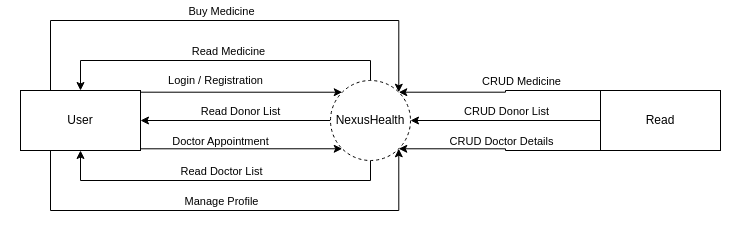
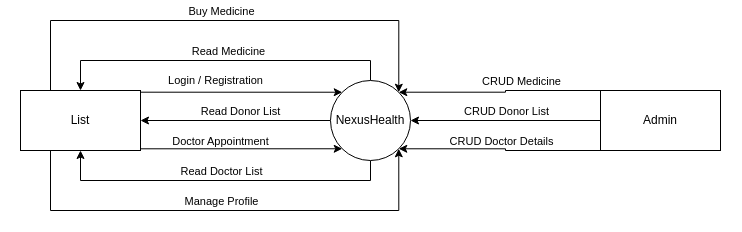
  <mxCell id="0" />
  <mxCell id="1" parent="0" />
  <mxCell id="2" style="edgeStyle=orthogonalEdgeStyle;rounded=0;orthogonalLoop=1;jettySize=auto;html=1;exitX=0.5;exitY=1;exitDx=0;exitDy=0;entryX=0.5;entryY=1;entryDx=0;entryDy=0;" edge="1" parent="1" source="8" target="17"><mxGeometry relative="1" as="geometry" /></mxCell>
  <mxCell id="3" value="Read Doctor List" style="edgeLabel;html=1;align=center;verticalAlign=middle;resizable=0;points=[];" vertex="1" connectable="0" parent="2"><mxGeometry x="0.032" y="2" relative="1" as="geometry"><mxPoint x="5" y="-12" as="offset" /></mxGeometry></mxCell>
  <mxCell id="4" style="edgeStyle=orthogonalEdgeStyle;rounded=0;orthogonalLoop=1;jettySize=auto;html=1;exitX=0;exitY=0.5;exitDx=0;exitDy=0;entryX=1;entryY=0.5;entryDx=0;entryDy=0;" edge="1" parent="1" source="8" target="17"><mxGeometry relative="1" as="geometry" /></mxCell>
  <mxCell id="5" value="Read Donor List" style="edgeLabel;html=1;align=center;verticalAlign=middle;resizable=0;points=[];" vertex="1" connectable="0" parent="4"><mxGeometry x="0.048" y="1" relative="1" as="geometry"><mxPoint x="9" y="-11" as="offset" /></mxGeometry></mxCell>
  <mxCell id="6" style="edgeStyle=orthogonalEdgeStyle;rounded=0;orthogonalLoop=1;jettySize=auto;html=1;exitX=0.5;exitY=0;exitDx=0;exitDy=0;entryX=0.5;entryY=0;entryDx=0;entryDy=0;" edge="1" parent="1" source="8" target="17"><mxGeometry relative="1" as="geometry" /></mxCell>
  <mxCell id="7" value="Read Medicine" style="edgeLabel;html=1;align=center;verticalAlign=middle;resizable=0;points=[];" vertex="1" connectable="0" parent="6"><mxGeometry x="-0.042" y="-1" relative="1" as="geometry"><mxPoint y="-9" as="offset" /></mxGeometry></mxCell>
- <mxCell id="8" value="NexusHealth" style="ellipse;whiteSpace=wrap;html=1;aspect=fixed;dashed=1;" vertex="1" parent="1"><mxGeometry x="330" y="80" width="80" height="80" as="geometry" /></mxCell>
+ <mxCell id="8" value="NexusHealth" style="ellipse;whiteSpace=wrap;html=1;aspect=fixed;" vertex="1" parent="1"><mxGeometry x="330" y="80" width="80" height="80" as="geometry" /></mxCell>
  <mxCell id="9" style="edgeStyle=orthogonalEdgeStyle;rounded=0;orthogonalLoop=1;jettySize=auto;html=1;exitX=1;exitY=0.25;exitDx=0;exitDy=0;entryX=0;entryY=0;entryDx=0;entryDy=0;" edge="1" parent="1" source="17" target="8"><mxGeometry relative="1" as="geometry"><Array as="points"><mxPoint x="140" y="92" /></Array></mxGeometry></mxCell>
  <mxCell id="10" value="Login / Registration" style="edgeLabel;html=1;align=center;verticalAlign=middle;resizable=0;points=[];" vertex="1" connectable="0" parent="9"><mxGeometry x="-0.182" relative="1" as="geometry"><mxPoint y="-12" as="offset" /></mxGeometry></mxCell>
  <mxCell id="11" style="edgeStyle=orthogonalEdgeStyle;rounded=0;orthogonalLoop=1;jettySize=auto;html=1;exitX=1;exitY=1;exitDx=0;exitDy=0;entryX=0;entryY=1;entryDx=0;entryDy=0;" edge="1" parent="1" source="17" target="8"><mxGeometry relative="1" as="geometry"><Array as="points"><mxPoint x="140" y="148" /></Array></mxGeometry></mxCell>
  <mxCell id="12" value="Doctor Appointment" style="edgeLabel;html=1;align=center;verticalAlign=middle;resizable=0;points=[];" vertex="1" connectable="0" parent="11"><mxGeometry x="-0.299" y="-1" relative="1" as="geometry"><mxPoint x="10" y="-9" as="offset" /></mxGeometry></mxCell>
  <mxCell id="13" style="edgeStyle=orthogonalEdgeStyle;rounded=0;orthogonalLoop=1;jettySize=auto;html=1;exitX=0.25;exitY=0;exitDx=0;exitDy=0;entryX=1;entryY=0;entryDx=0;entryDy=0;" edge="1" parent="1" source="17" target="8"><mxGeometry relative="1" as="geometry"><Array as="points"><mxPoint x="50" y="20" /><mxPoint x="398" y="20" /></Array></mxGeometry></mxCell>
  <mxCell id="14" value="Buy Medicine" style="edgeLabel;html=1;align=center;verticalAlign=middle;resizable=0;points=[];" vertex="1" connectable="0" parent="13"><mxGeometry x="-0.019" y="2" relative="1" as="geometry"><mxPoint y="-8" as="offset" /></mxGeometry></mxCell>
  <mxCell id="15" style="edgeStyle=orthogonalEdgeStyle;rounded=0;orthogonalLoop=1;jettySize=auto;html=1;exitX=0.25;exitY=1;exitDx=0;exitDy=0;entryX=1;entryY=1;entryDx=0;entryDy=0;" edge="1" parent="1" source="17" target="8"><mxGeometry relative="1" as="geometry"><Array as="points"><mxPoint x="50" y="210" /><mxPoint x="398" y="210" /></Array></mxGeometry></mxCell>
  <mxCell id="16" value="Manage Profile" style="edgeLabel;html=1;align=center;verticalAlign=middle;resizable=0;points=[];" vertex="1" connectable="0" parent="15"><mxGeometry x="-0.022" y="-3" relative="1" as="geometry"><mxPoint y="-13" as="offset" /></mxGeometry></mxCell>
- <mxCell id="17" value="User" style="rounded=0;whiteSpace=wrap;html=1;" vertex="1" parent="1"><mxGeometry x="20" y="90" width="120" height="60" as="geometry" /></mxCell>
+ <mxCell id="17" value="List" style="rounded=0;whiteSpace=wrap;html=1;" vertex="1" parent="1"><mxGeometry x="20" y="90" width="120" height="60" as="geometry" /></mxCell>
  <mxCell id="18" style="edgeStyle=orthogonalEdgeStyle;rounded=0;orthogonalLoop=1;jettySize=auto;html=1;exitX=0;exitY=0;exitDx=0;exitDy=0;entryX=1;entryY=0;entryDx=0;entryDy=0;" edge="1" parent="1" source="24" target="8"><mxGeometry relative="1" as="geometry"><Array as="points"><mxPoint x="505" y="90" /><mxPoint x="505" y="92" /></Array></mxGeometry></mxCell>
  <mxCell id="19" value="CRUD Medicine" style="edgeLabel;html=1;align=center;verticalAlign=middle;resizable=0;points=[];" vertex="1" connectable="0" parent="18"><mxGeometry x="-0.409" y="2" relative="1" as="geometry"><mxPoint x="-20" y="-12" as="offset" /></mxGeometry></mxCell>
  <mxCell id="20" style="edgeStyle=orthogonalEdgeStyle;rounded=0;orthogonalLoop=1;jettySize=auto;html=1;exitX=0;exitY=0.5;exitDx=0;exitDy=0;entryX=1;entryY=0.5;entryDx=0;entryDy=0;" edge="1" parent="1" source="24" target="8"><mxGeometry relative="1" as="geometry" /></mxCell>
  <mxCell id="21" value="CRUD Donor List" style="edgeLabel;html=1;align=center;verticalAlign=middle;resizable=0;points=[];" vertex="1" connectable="0" parent="20"><mxGeometry x="0.001" y="1" relative="1" as="geometry"><mxPoint y="-11" as="offset" /></mxGeometry></mxCell>
  <mxCell id="22" style="edgeStyle=orthogonalEdgeStyle;rounded=0;orthogonalLoop=1;jettySize=auto;html=1;exitX=0;exitY=1;exitDx=0;exitDy=0;entryX=1;entryY=1;entryDx=0;entryDy=0;" edge="1" parent="1" source="24" target="8"><mxGeometry relative="1" as="geometry"><Array as="points"><mxPoint x="505" y="150" /><mxPoint x="505" y="148" /></Array></mxGeometry></mxCell>
  <mxCell id="23" value="CRUD Doctor Details" style="edgeLabel;html=1;align=center;verticalAlign=middle;resizable=0;points=[];" vertex="1" connectable="0" parent="22"><mxGeometry x="-0.007" relative="1" as="geometry"><mxPoint y="-8" as="offset" /></mxGeometry></mxCell>
- <mxCell id="24" value="Read" style="rounded=0;whiteSpace=wrap;html=1;" vertex="1" parent="1"><mxGeometry x="600" y="90" width="120" height="60" as="geometry" /></mxCell>
+ <mxCell id="24" value="Admin" style="rounded=0;whiteSpace=wrap;html=1;" vertex="1" parent="1"><mxGeometry x="600" y="90" width="120" height="60" as="geometry" /></mxCell>
